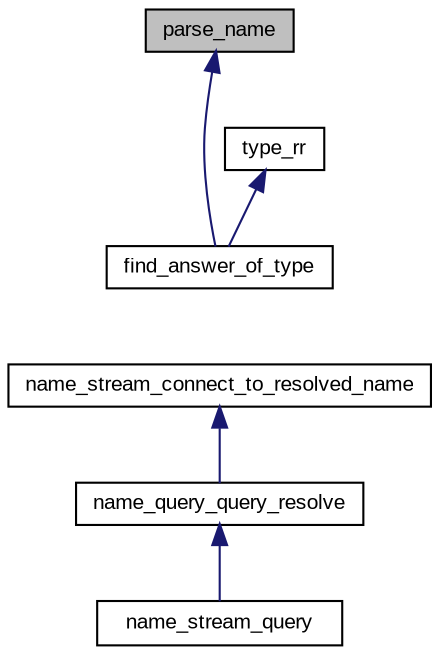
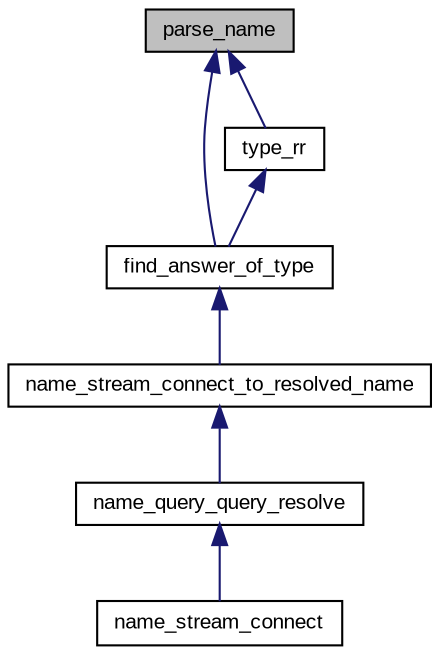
  digraph {
    fontname="Liberation Sans"
    rankdir=TB
    node [color=black fillcolor=white fontname="Liberation Sans" fontsize=10 shape=record style=filled]
    edge [color=midnightblue dir=back fontname="Liberation Sans" fontsize=10 labelfontname=FreeSans labelfontsize=10 style=solid]
    n1 [fillcolor=grey75 fontcolor=black height=0.2 label=parse_name width=0.4]
    n2 [height=0.2 label=find_answer_of_type width=0.4]
    n3 [height=0.2 label=type_rr width=0.4]
    n4 [height=0.2 label=name_stream_connect_to_resolved_name width=0.4]
    n5 [height=0.2 label=name_query_query_resolve width=0.4]
-   n6 [height=0.2 label=name_stream_query width=0.4]
+   n6 [height=0.2 label=name_stream_connect width=0.4]
    n1 -> n2
+   n1 -> n3
+   n2 -> n4
    n3 -> n2
    n4 -> n5
    n5 -> n6
  }
